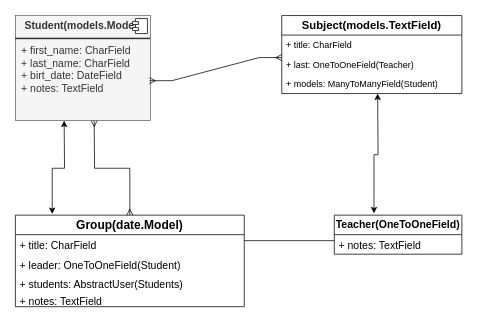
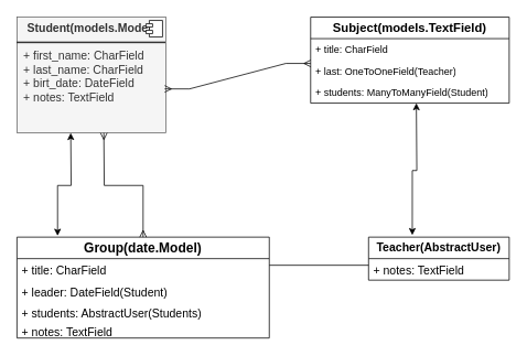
  <mxCell id="0" />
  <mxCell id="1" parent="0" />
  <mxCell id="2" value="&lt;p style=&quot;margin: 6px 0px 0px; text-align: center; font-size: 14px;&quot;&gt;&lt;b style=&quot;font-size: 14px;&quot;&gt;Student(models.Model)&lt;/b&gt;&lt;/p&gt;&lt;hr style=&quot;border-style: solid; font-size: 14px;&quot;&gt;&lt;p style=&quot;margin: 0px 0px 0px 8px; font-size: 14px;&quot;&gt;+ first_name: CharField&lt;br style=&quot;font-size: 14px;&quot;&gt;+ last_name: CharField&lt;/p&gt;&lt;p style=&quot;margin: 0px 0px 0px 8px; font-size: 14px;&quot;&gt;+ birt_date: DateField&lt;/p&gt;&lt;p style=&quot;margin: 0px 0px 0px 8px; font-size: 14px;&quot;&gt;+ notes: TextField&lt;/p&gt;&lt;p style=&quot;margin: 0px 0px 0px 8px; font-size: 14px;&quot;&gt;&lt;br style=&quot;font-size: 14px;&quot;&gt;&lt;/p&gt;&lt;p style=&quot;margin: 0px 0px 0px 8px; font-size: 14px;&quot;&gt;&lt;br style=&quot;font-size: 14px;&quot;&gt;&lt;/p&gt;" style="align=left;overflow=fill;html=1;dropTarget=0;whiteSpace=wrap;fontSize=14;fillColor=#f5f5f5;strokeColor=#666666;fontColor=#333333;" vertex="1" parent="1"><mxGeometry x="20" y="20" width="180" height="140" as="geometry" /></mxCell>
  <mxCell id="3" value="" style="shape=component;jettyWidth=8;jettyHeight=4;" vertex="1" parent="2"><mxGeometry x="1" width="20" height="20" relative="1" as="geometry"><mxPoint x="-24" y="4" as="offset" /></mxGeometry></mxCell>
- <mxCell id="4" value="&lt;b&gt;Teacher(OneToOneField)&lt;/b&gt;" style="swimlane;fontStyle=0;childLayout=stackLayout;horizontal=1;startSize=26;fillColor=none;horizontalStack=0;resizeParent=1;resizeParentMax=0;resizeLast=0;collapsible=1;marginBottom=0;whiteSpace=wrap;html=1;fontSize=14;" vertex="1" parent="1"><mxGeometry x="445" y="286" width="170" height="52" as="geometry" /></mxCell>
+ <mxCell id="4" value="&lt;b&gt;Teacher(AbstractUser)&lt;/b&gt;" style="swimlane;fontStyle=0;childLayout=stackLayout;horizontal=1;startSize=26;fillColor=none;horizontalStack=0;resizeParent=1;resizeParentMax=0;resizeLast=0;collapsible=1;marginBottom=0;whiteSpace=wrap;html=1;fontSize=14;" vertex="1" parent="1"><mxGeometry x="445" y="286" width="170" height="52" as="geometry" /></mxCell>
  <mxCell id="5" value="+ notes: TextField" style="text;strokeColor=none;fillColor=none;align=left;verticalAlign=top;spacingLeft=4;spacingRight=4;overflow=hidden;rotatable=0;points=[[0,0.5],[1,0.5]];portConstraint=eastwest;whiteSpace=wrap;html=1;fontSize=14;" vertex="1" parent="4"><mxGeometry y="26" width="170" height="26" as="geometry" /></mxCell>
  <mxCell id="6" value="Group(date.Model)" style="swimlane;fontStyle=1;childLayout=stackLayout;horizontal=1;startSize=26;fillColor=none;horizontalStack=0;resizeParent=1;resizeParentMax=0;resizeLast=0;collapsible=1;marginBottom=0;whiteSpace=wrap;html=1;fontSize=16;" vertex="1" parent="1"><mxGeometry x="20" y="286" width="305" height="122" as="geometry" /></mxCell>
  <mxCell id="7" value="+ title: CharField" style="text;strokeColor=none;fillColor=none;align=left;verticalAlign=top;spacingLeft=4;spacingRight=4;overflow=hidden;rotatable=0;points=[[0,0.5],[1,0.5]];portConstraint=eastwest;whiteSpace=wrap;html=1;fontSize=14;" vertex="1" parent="6"><mxGeometry y="26" width="305" height="26" as="geometry" /></mxCell>
- <mxCell id="8" value="+ leader: OneToOneField(Student)" style="text;strokeColor=none;fillColor=none;align=left;verticalAlign=top;spacingLeft=4;spacingRight=4;overflow=hidden;rotatable=0;points=[[0,0.5],[1,0.5]];portConstraint=eastwest;whiteSpace=wrap;html=1;fontSize=14;" vertex="1" parent="6"><mxGeometry y="52" width="305" height="26" as="geometry" /></mxCell>
+ <mxCell id="8" value="+ leader: DateField(Student)" style="text;strokeColor=none;fillColor=none;align=left;verticalAlign=top;spacingLeft=4;spacingRight=4;overflow=hidden;rotatable=0;points=[[0,0.5],[1,0.5]];portConstraint=eastwest;whiteSpace=wrap;html=1;fontSize=14;" vertex="1" parent="6"><mxGeometry y="52" width="305" height="26" as="geometry" /></mxCell>
  <mxCell id="9" value="+ students: AbstractUser(Students)" style="text;strokeColor=none;fillColor=none;align=left;verticalAlign=top;spacingLeft=4;spacingRight=4;overflow=hidden;rotatable=0;points=[[0,0.5],[1,0.5]];portConstraint=eastwest;whiteSpace=wrap;html=1;fontSize=14;" vertex="1" parent="6"><mxGeometry y="78" width="305" height="22" as="geometry" /></mxCell>
  <mxCell id="10" value="+ notes: TextField" style="text;strokeColor=none;fillColor=none;align=left;verticalAlign=top;spacingLeft=4;spacingRight=4;overflow=hidden;rotatable=0;points=[[0,0.5],[1,0.5]];portConstraint=eastwest;whiteSpace=wrap;html=1;fontSize=14;" vertex="1" parent="6"><mxGeometry y="100" width="305" height="22" as="geometry" /></mxCell>
  <mxCell id="11" value="Subject(models.TextField)" style="swimlane;fontStyle=1;childLayout=stackLayout;horizontal=1;startSize=26;fillColor=none;horizontalStack=0;resizeParent=1;resizeParentMax=0;resizeLast=0;collapsible=1;marginBottom=0;whiteSpace=wrap;html=1;fontSize=15;" vertex="1" parent="1"><mxGeometry x="375" y="20" width="240" height="104" as="geometry" /></mxCell>
  <mxCell id="12" value="+ title: CharField" style="text;strokeColor=none;fillColor=none;align=left;verticalAlign=top;spacingLeft=4;spacingRight=4;overflow=hidden;rotatable=0;points=[[0,0.5],[1,0.5]];portConstraint=eastwest;whiteSpace=wrap;html=1;" vertex="1" parent="11"><mxGeometry y="26" width="240" height="26" as="geometry" /></mxCell>
  <mxCell id="13" value="+ last: OneToOneField(Teacher)" style="text;strokeColor=none;fillColor=none;align=left;verticalAlign=top;spacingLeft=4;spacingRight=4;overflow=hidden;rotatable=0;points=[[0,0.5],[1,0.5]];portConstraint=eastwest;whiteSpace=wrap;html=1;" vertex="1" parent="11"><mxGeometry y="52" width="240" height="26" as="geometry" /></mxCell>
- <mxCell id="14" value="+ models: ManyToManyField(Student)" style="text;strokeColor=none;fillColor=none;align=left;verticalAlign=top;spacingLeft=4;spacingRight=4;overflow=hidden;rotatable=0;points=[[0,0.5],[1,0.5]];portConstraint=eastwest;whiteSpace=wrap;html=1;" vertex="1" parent="11"><mxGeometry y="78" width="240" height="26" as="geometry" /></mxCell>
+ <mxCell id="14" value="+ students: ManyToManyField(Student)" style="text;strokeColor=none;fillColor=none;align=left;verticalAlign=top;spacingLeft=4;spacingRight=4;overflow=hidden;rotatable=0;points=[[0,0.5],[1,0.5]];portConstraint=eastwest;whiteSpace=wrap;html=1;" vertex="1" parent="11"><mxGeometry y="78" width="240" height="26" as="geometry" /></mxCell>
  <mxCell id="15" value="" style="edgeStyle=entityRelationEdgeStyle;fontSize=12;html=1;endArrow=ERmany;startArrow=ERmany;rounded=0;exitX=0.992;exitY=0.62;exitDx=0;exitDy=0;exitPerimeter=0;" edge="1" parent="1" source="2"><mxGeometry width="100" height="100" relative="1" as="geometry"><mxPoint x="275" y="176" as="sourcePoint" /><mxPoint x="375" y="76" as="targetPoint" /><Array as="points"><mxPoint x="265" y="126" /></Array></mxGeometry></mxCell>
  <mxCell id="16" value="" style="fontSize=12;html=1;endArrow=ERmany;startArrow=ERmany;rounded=0;verticalAlign=middle;edgeStyle=orthogonalEdgeStyle;" edge="1" parent="1" source="6"><mxGeometry width="100" height="100" relative="1" as="geometry"><mxPoint x="25" y="260" as="sourcePoint" /><mxPoint x="125" y="160" as="targetPoint" /></mxGeometry></mxCell>
  <mxCell id="17" value="" style="edgeStyle=orthogonalEdgeStyle;fontSize=12;html=1;endArrow=classic;startArrow=classic;rounded=0;startFill=1;endFill=1;exitX=0.161;exitY=-0.013;exitDx=0;exitDy=0;exitPerimeter=0;" edge="1" parent="1" source="6"><mxGeometry width="100" height="100" relative="1" as="geometry"><mxPoint x="-15" y="260" as="sourcePoint" /><mxPoint x="85" y="160" as="targetPoint" /></mxGeometry></mxCell>
  <mxCell id="18" value="" style="edgeStyle=orthogonalEdgeStyle;fontSize=12;html=1;endArrow=classic;startArrow=classic;rounded=0;startFill=1;endFill=1;exitX=0.311;exitY=-0.046;exitDx=0;exitDy=0;exitPerimeter=0;" edge="1" parent="1" source="4"><mxGeometry width="100" height="100" relative="1" as="geometry"><mxPoint x="486.75" y="248" as="sourcePoint" /><mxPoint x="502.75" y="124" as="targetPoint" /></mxGeometry></mxCell>
  <mxCell id="19" value="" style="line;strokeWidth=1;fillColor=none;align=left;verticalAlign=middle;spacingTop=-1;spacingLeft=3;spacingRight=3;rotatable=0;labelPosition=right;points=[];portConstraint=eastwest;strokeColor=inherit;" vertex="1" parent="1"><mxGeometry x="325" y="316" width="120" height="8" as="geometry" /></mxCell>
